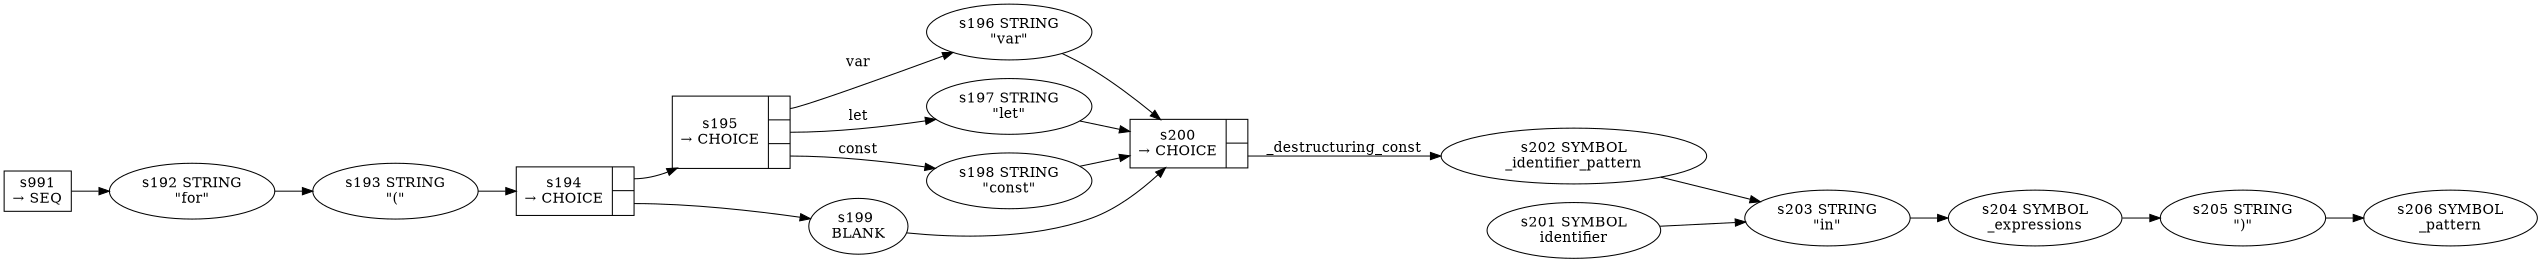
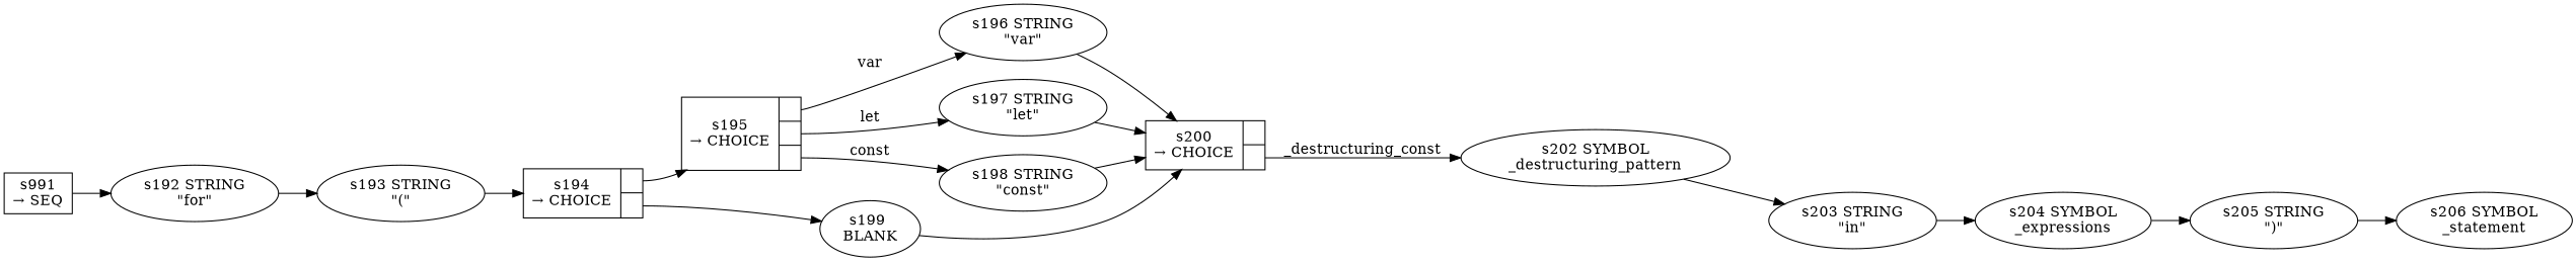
  digraph {
    rankdir=LR
    n1 [fixedsize=false label="s991\n&rarr; SEQ" peripheries=1 shape=record]
    n2 [label="s192 STRING\n\"for\""]
    n3 [label="s193 STRING\n\"(\""]
    n4 [fixedsize=false label="{s194\n&rarr; CHOICE|{<p0>|<p1>}}" peripheries=1 shape=record]
    n5 [fixedsize=false label="{s195\n&rarr; CHOICE|{<p0>|<p1>|<p2>}}" peripheries=1 shape=record]
    n6 [label="s199 \nBLANK"]
    n7 [label="s196 STRING\n\"var\""]
    n8 [label="s197 STRING\n\"let\""]
    n9 [label="s198 STRING\n\"const\""]
    n10 [fixedsize=false label="{s200\n&rarr; CHOICE|{<p0>|<p1>}}" peripheries=1 shape=record]
-   n11 [label="s202 SYMBOL\n_identifier_pattern"]
-   n12 [label="s201 SYMBOL\nidentifier"]
+   n11 [label="s202 SYMBOL\n_destructuring_pattern"]
    n13 [label="s203 STRING\n\"in\""]
    n14 [label="s204 SYMBOL\n_expressions"]
    n15 [label="s205 STRING\n\")\""]
-   n16 [label="s206 SYMBOL\n_pattern"]
+   n16 [label="s206 SYMBOL\n_statement"]
    n1 -> n2
    n2 -> n3
    n3 -> n4
    n4 -> n5 [tailport=p0]
    n4 -> n6 [tailport=p1]
    n5 -> n7 [label=var tailport=p0]
    n5 -> n8 [label=let tailport=p1]
    n5 -> n9 [label=const tailport=p2]
    n6 -> n10
    n7 -> n10
    n8 -> n10
    n9 -> n10
    n10 -> n11 [label=_destructuring_const tailport=p1]
    n11 -> n13
-   n12 -> n13
    n13 -> n14
    n14 -> n15
    n15 -> n16
  }
